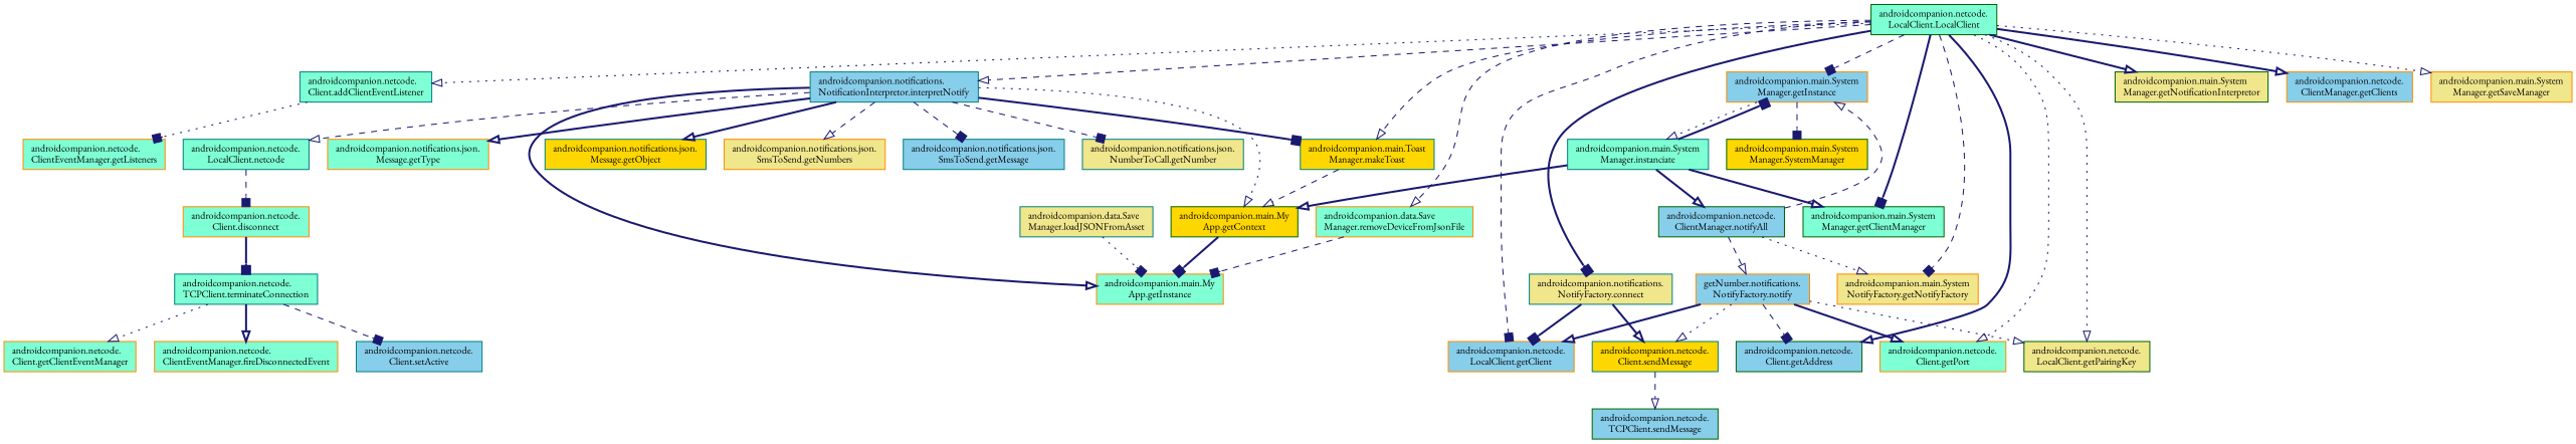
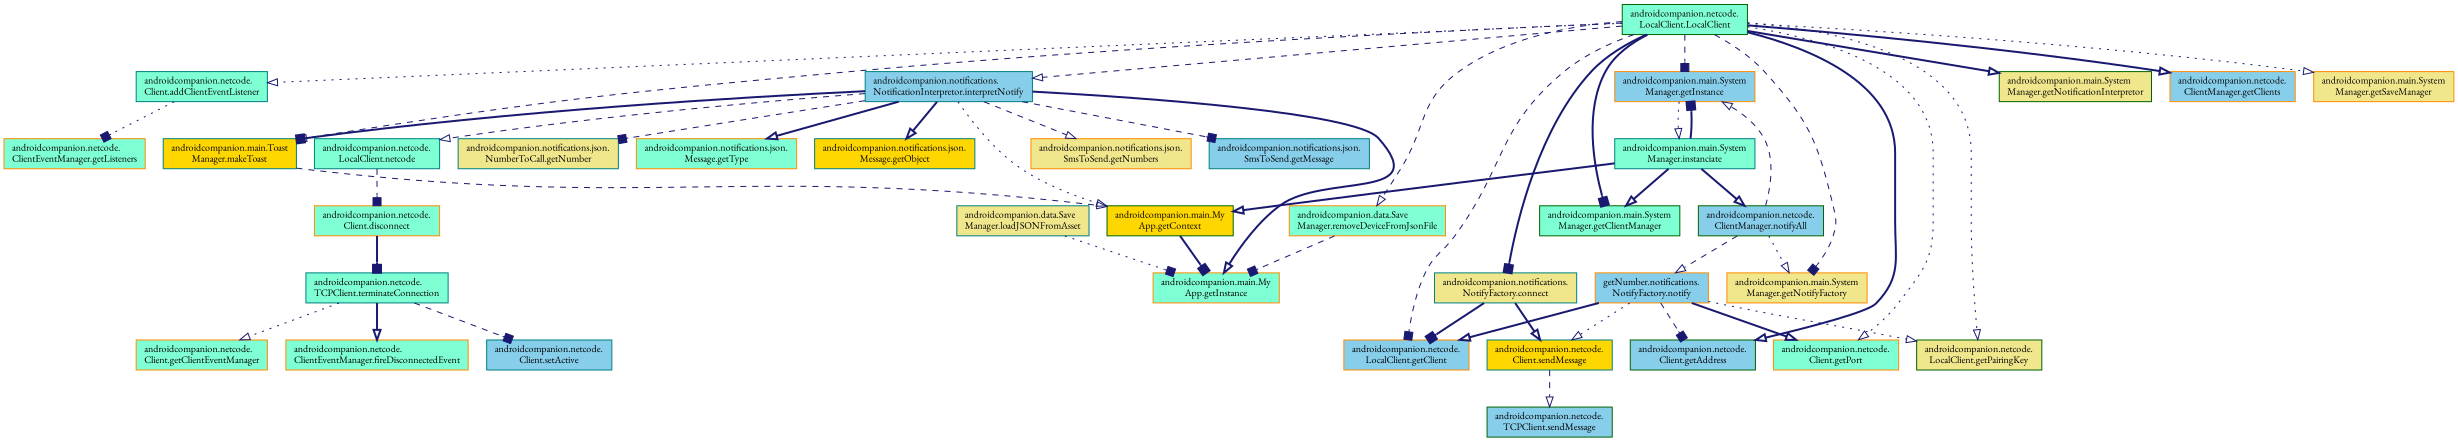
  digraph {
    fontname="EB Garamond"
    rankdir=TB
    node [color=darkorange fillcolor=aquamarine fontname="EB Garamond" fontsize=10 shape=record style=filled]
    edge [arrowhead=onormal color=midnightblue fontname="EB Garamond" fontsize=10 labelfontname=Helvetica labelfontsize=10 style=bold]
    n1 [color=darkgreen fontcolor=black height=0.2 label="androidcompanion.netcode.\lLocalClient.LocalClient" width=0.4]
    n2 [color=teal height=0.2 label="androidcompanion.netcode.\lClient.addClientEventListener" width=0.4]
    n3 [color=teal fillcolor=gold height=0.2 label="androidcompanion.main.Toast\lManager.makeToast" width=0.4]
    n4 [fillcolor=skyblue height=0.2 label="androidcompanion.main.System\lManager.getInstance" width=0.4]
    n5 [color=darkgreen height=0.2 label="androidcompanion.main.System\lManager.getClientManager" width=0.4]
-   n6 [fillcolor=khaki height=0.2 label="androidcompanion.main.System\lNotifyFactory.getNotifyFactory" width=0.4]
+   n6 [fillcolor=khaki height=0.2 label="androidcompanion.main.System\lManager.getNotifyFactory" width=0.4]
    n7 [fillcolor=skyblue height=0.2 label="androidcompanion.netcode.\lLocalClient.getClient" width=0.4]
    n8 [color=darkgreen fillcolor=skyblue height=0.2 label="androidcompanion.netcode.\lClient.getAddress" width=0.4]
    n9 [height=0.2 label="androidcompanion.netcode.\lClient.getPort" width=0.4]
    n10 [color=darkgreen fillcolor=khaki height=0.2 label="androidcompanion.netcode.\lLocalClient.getPairingKey" width=0.4]
    n11 [color=teal fillcolor=khaki height=0.2 label="androidcompanion.notifications.\lNotifyFactory.connect" width=0.4]
    n12 [color=darkgreen fillcolor=khaki height=0.2 label="androidcompanion.main.System\lManager.getNotificationInterpretor" width=0.4]
    n13 [color=teal fillcolor=skyblue height=0.2 label="androidcompanion.notifications.\lNotificationInterpretor.interpretNotify" width=0.4]
    n14 [fillcolor=skyblue height=0.2 label="androidcompanion.netcode.\lClientManager.getClients" width=0.4]
    n15 [fillcolor=khaki height=0.2 label="androidcompanion.main.System\lManager.getSaveManager" width=0.4]
    n16 [height=0.2 label="androidcompanion.data.Save\lManager.removeDeviceFromJsonFile" width=0.4]
    n17 [height=0.2 label="androidcompanion.netcode.\lClientEventManager.getListeners" width=0.4]
    n18 [color=darkgreen fillcolor=gold height=0.2 label="androidcompanion.main.My\lApp.getContext" width=0.4]
-   n19 [color=darkgreen fillcolor=gold height=0.2 label="androidcompanion.main.System\lManager.SystemManager" width=0.4]
    n20 [color=teal height=0.2 label="androidcompanion.main.System\lManager.instanciate" width=0.4]
    n21 [color=teal fillcolor=gold height=0.2 label="androidcompanion.netcode.\lClient.sendMessage" width=0.4]
    n22 [height=0.2 label="androidcompanion.main.My\lApp.getInstance" width=0.4]
    n23 [height=0.2 label="androidcompanion.notifications.json.\lMessage.getType" width=0.4]
    n24 [color=teal fillcolor=gold height=0.2 label="androidcompanion.notifications.json.\lMessage.getObject" width=0.4]
    n25 [fillcolor=khaki height=0.2 label="androidcompanion.notifications.json.\lSmsToSend.getNumbers" width=0.4]
    n26 [color=teal fillcolor=skyblue height=0.2 label="androidcompanion.notifications.json.\lSmsToSend.getMessage" width=0.4]
    n27 [color=teal fillcolor=khaki height=0.2 label="androidcompanion.notifications.json.\lNumberToCall.getNumber" width=0.4]
    n28 [color=teal height=0.2 label="androidcompanion.netcode.\lLocalClient.netcode" width=0.4]
    n29 [color=darkgreen fillcolor=skyblue height=0.2 label="androidcompanion.netcode.\lClientManager.notifyAll" width=0.4]
    n30 [fillcolor=skyblue height=0.2 label="getNumber.notifications.\lNotifyFactory.notify" width=0.4]
    n31 [color=darkgreen fillcolor=skyblue height=0.2 label="androidcompanion.netcode.\lTCPClient.sendMessage" width=0.4]
    n32 [height=0.2 label="androidcompanion.netcode.\lClient.disconnect" width=0.4]
    n33 [color=teal height=0.2 label="androidcompanion.netcode.\lTCPClient.terminateConnection" width=0.4]
    n34 [color=teal fillcolor=skyblue height=0.2 label="androidcompanion.netcode.\lClient.setActive" width=0.4]
    n35 [height=0.2 label="androidcompanion.netcode.\lClient.getClientEventManager" width=0.4]
    n36 [height=0.2 label="androidcompanion.netcode.\lClientEventManager.fireDisconnectedEvent" width=0.4]
    n37 [color=teal fillcolor=khaki height=0.2 label="androidcompanion.data.Save\lManager.loadJSONFromAsset" width=0.4]
    n1 -> n2 [style=dotted]
    n1 -> n3 [style=dashed]
    n1 -> n4 [arrowhead=box style=dashed]
    n1 -> n5 [arrowhead=box]
    n1 -> n6 [arrowhead=box style=dashed]
    n1 -> n7 [arrowhead=box style=dashed]
    n1 -> n8
    n1 -> n9 [style=dotted]
    n1 -> n10 [style=dotted]
    n1 -> n11 [arrowhead=box]
    n1 -> n12
    n1 -> n13 [style=dashed]
    n1 -> n14
    n1 -> n15 [style=dotted]
    n1 -> n16 [style=dashed]
    n2 -> n17 [arrowhead=box style=dotted]
    n3 -> n18 [style=dashed]
-   n4 -> n19 [arrowhead=box style=dashed]
    n4 -> n20 [style=dotted]
    n11 -> n7 [arrowhead=box]
    n11 -> n21
    n13 -> n3 [arrowhead=box]
    n13 -> n18 [style=dotted]
    n13 -> n22
    n13 -> n23
    n13 -> n24
    n13 -> n25 [style=dashed]
    n13 -> n26 [arrowhead=box style=dashed]
    n13 -> n27 [arrowhead=box style=dashed]
    n13 -> n28 [style=dashed]
    n16 -> n22 [arrowhead=box style=dashed]
    n18 -> n22 [arrowhead=box]
    n20 -> n4 [arrowhead=box]
    n20 -> n5
    n20 -> n18
    n20 -> n29
    n21 -> n31 [style=dashed]
    n28 -> n32 [arrowhead=box style=dashed]
    n29 -> n4 [style=dashed]
    n29 -> n6 [style=dotted]
    n29 -> n30 [style=dashed]
    n30 -> n7
    n30 -> n8 [arrowhead=box style=dashed]
    n30 -> n9
    n30 -> n10 [style=dotted]
    n30 -> n21 [style=dotted]
    n32 -> n33 [arrowhead=box]
    n33 -> n34 [arrowhead=box style=dashed]
    n33 -> n35 [style=dotted]
    n33 -> n36
    n37 -> n22 [arrowhead=box style=dotted]
  }
